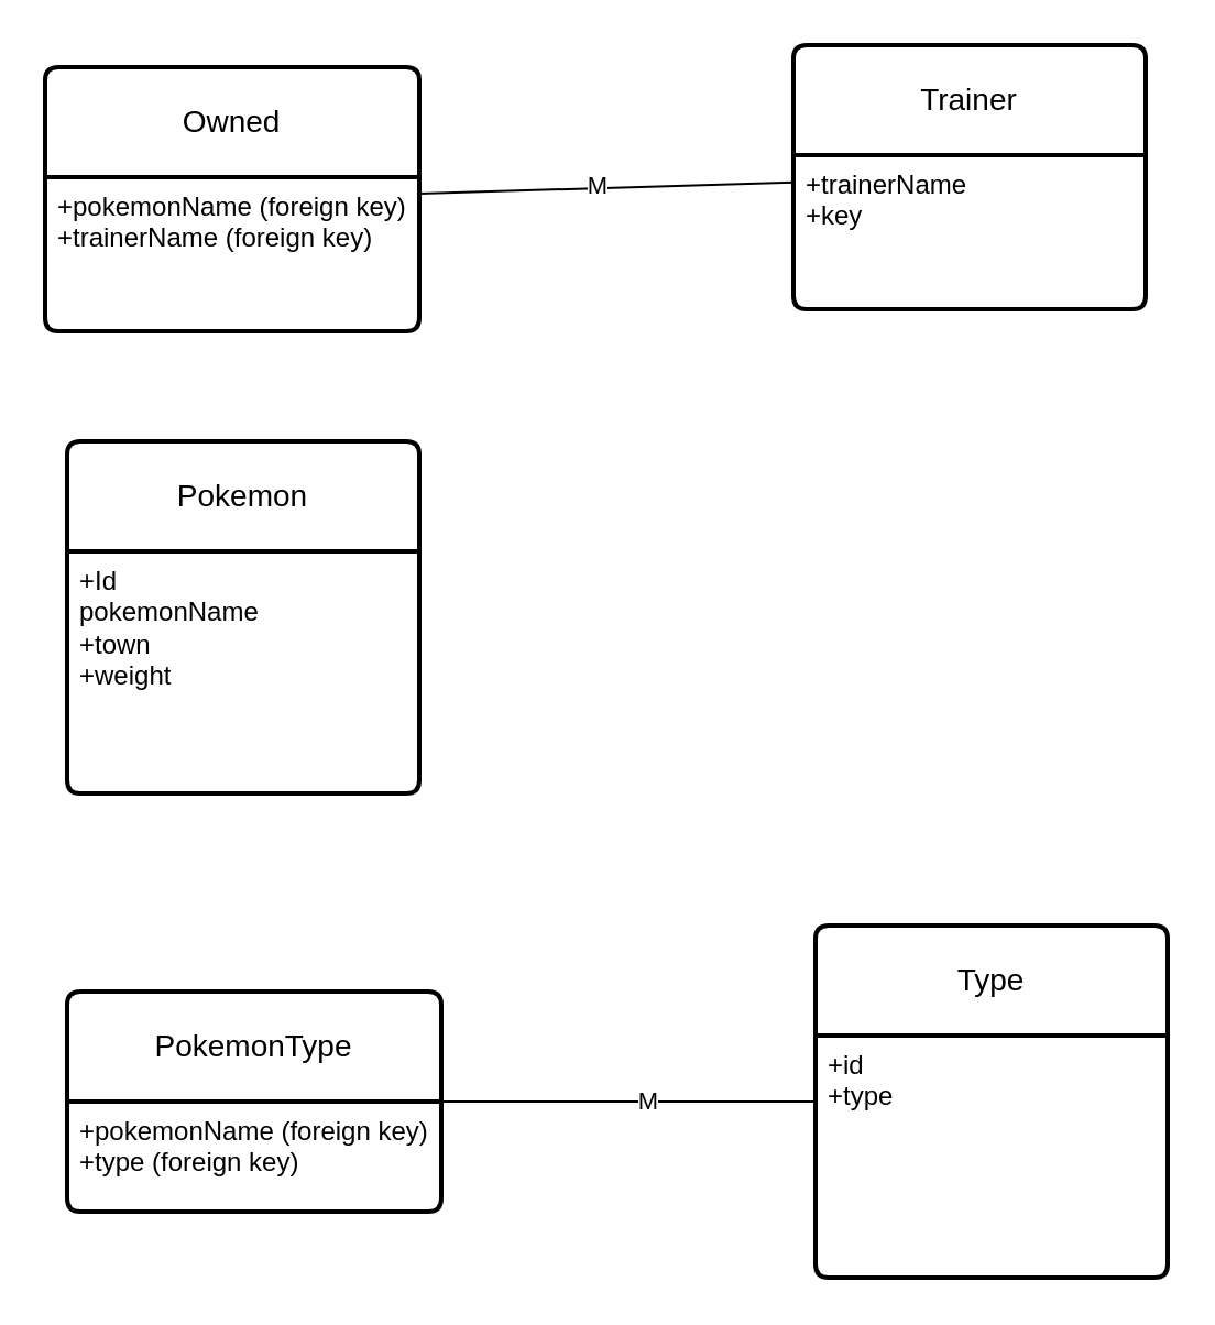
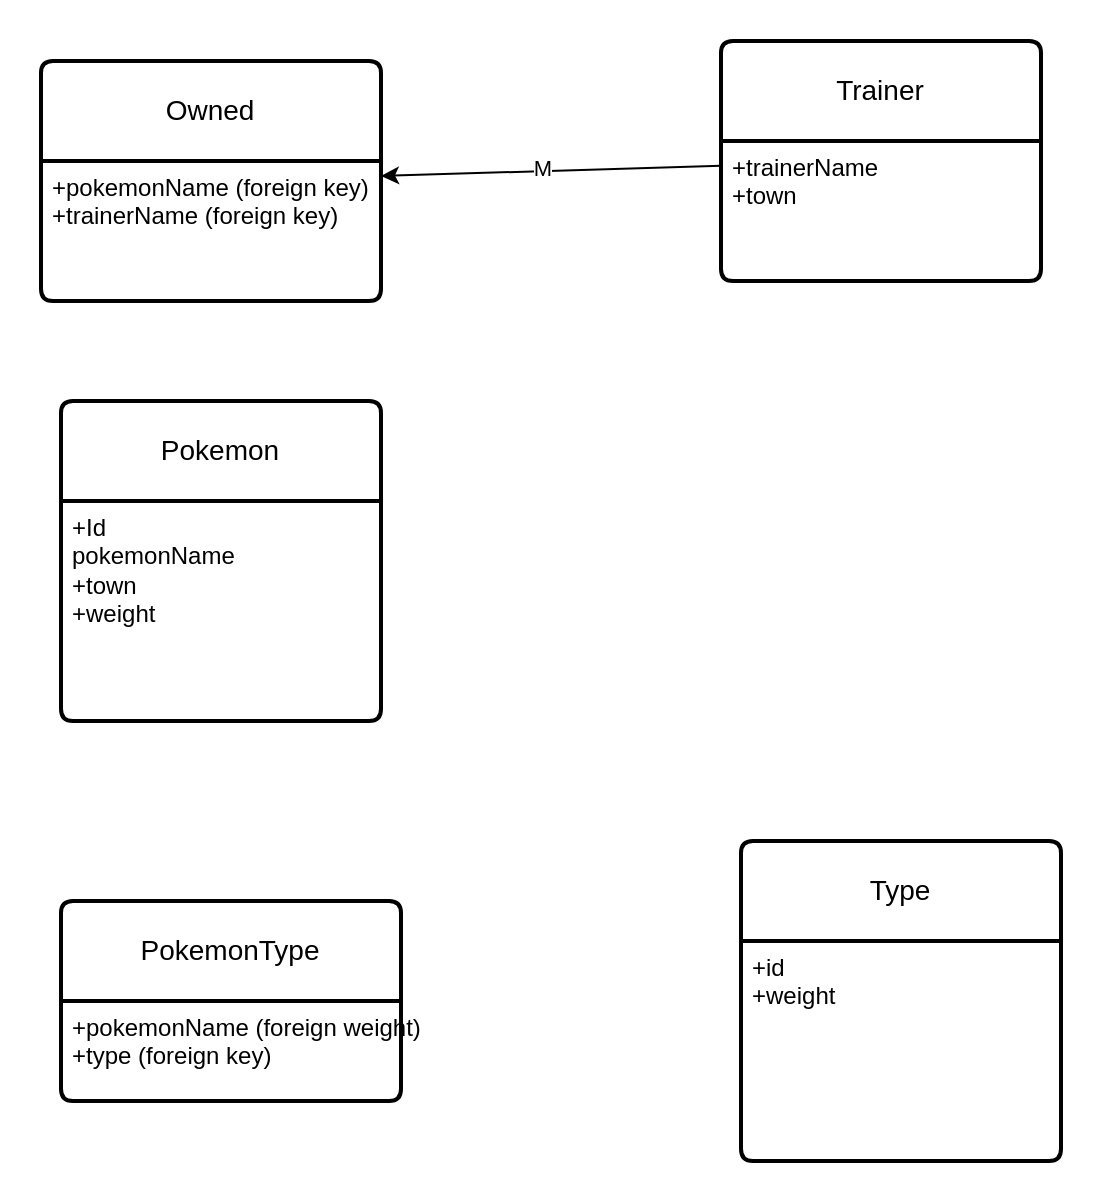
  <mxCell id="0" />
  <mxCell id="1" parent="0" />
  <mxCell id="2" value="Pokemon" style="swimlane;childLayout=stackLayout;horizontal=1;startSize=50;horizontalStack=0;rounded=1;fontSize=14;fontStyle=0;strokeWidth=2;resizeParent=0;resizeLast=1;shadow=0;dashed=0;align=center;arcSize=4;whiteSpace=wrap;html=1;" parent="1" vertex="1"><mxGeometry x="30" y="200" width="160" height="160" as="geometry" /></mxCell>
  <mxCell id="3" value="+Id&lt;br&gt;&lt;div&gt;pokemonName&lt;/div&gt;&lt;div&gt;+town&lt;/div&gt;&lt;div&gt;+weight&lt;/div&gt;" style="align=left;strokeColor=none;fillColor=none;spacingLeft=4;fontSize=12;verticalAlign=top;resizable=0;rotatable=0;part=1;html=1;" parent="2" vertex="1"><mxGeometry y="50" width="160" height="110" as="geometry" /></mxCell>
  <mxCell id="4" value="Owned" style="swimlane;childLayout=stackLayout;horizontal=1;startSize=50;horizontalStack=0;rounded=1;fontSize=14;fontStyle=0;strokeWidth=2;resizeParent=0;resizeLast=1;shadow=0;dashed=0;align=center;arcSize=4;whiteSpace=wrap;html=1;" parent="1" vertex="1"><mxGeometry x="20" y="30" width="170" height="120" as="geometry" /></mxCell>
  <mxCell id="5" value="+pokemonName (foreign key)&lt;div&gt;+trainerName&amp;nbsp;&lt;span style=&quot;background-color: initial;&quot;&gt;(foreign key)&lt;/span&gt;&lt;/div&gt;" style="align=left;strokeColor=none;fillColor=none;spacingLeft=4;fontSize=12;verticalAlign=top;resizable=0;rotatable=0;part=1;html=1;" parent="4" vertex="1"><mxGeometry y="50" width="170" height="70" as="geometry" /></mxCell>
  <mxCell id="6" value="Trainer" style="swimlane;childLayout=stackLayout;horizontal=1;startSize=50;horizontalStack=0;rounded=1;fontSize=14;fontStyle=0;strokeWidth=2;resizeParent=0;resizeLast=1;shadow=0;dashed=0;align=center;arcSize=4;whiteSpace=wrap;html=1;" parent="1" vertex="1"><mxGeometry x="360" y="20" width="160" height="120" as="geometry" /></mxCell>
- <mxCell id="7" value="&lt;div&gt;+&lt;span style=&quot;background-color: initial;&quot;&gt;trainerName&lt;/span&gt;&lt;/div&gt;&lt;div&gt;&lt;span style=&quot;background-color: initial;&quot;&gt;+key&lt;/span&gt;&lt;/div&gt;" style="align=left;strokeColor=none;fillColor=none;spacingLeft=4;fontSize=12;verticalAlign=top;resizable=0;rotatable=0;part=1;html=1;" parent="6" vertex="1"><mxGeometry y="50" width="160" height="70" as="geometry" /></mxCell>
+ <mxCell id="7" value="&lt;div&gt;+&lt;span style=&quot;background-color: initial;&quot;&gt;trainerName&lt;/span&gt;&lt;/div&gt;&lt;div&gt;&lt;span style=&quot;background-color: initial;&quot;&gt;+town&lt;/span&gt;&lt;/div&gt;" style="align=left;strokeColor=none;fillColor=none;spacingLeft=4;fontSize=12;verticalAlign=top;resizable=0;rotatable=0;part=1;html=1;" parent="6" vertex="1"><mxGeometry y="50" width="160" height="70" as="geometry" /></mxCell>
  <mxCell id="8" value="Type" style="swimlane;childLayout=stackLayout;horizontal=1;startSize=50;horizontalStack=0;rounded=1;fontSize=14;fontStyle=0;strokeWidth=2;resizeParent=0;resizeLast=1;shadow=0;dashed=0;align=center;arcSize=4;whiteSpace=wrap;html=1;" vertex="1" parent="1"><mxGeometry x="370" y="420" width="160" height="160" as="geometry" /></mxCell>
- <mxCell id="9" value="+id&lt;div&gt;+type&lt;/div&gt;" style="align=left;strokeColor=none;fillColor=none;spacingLeft=4;fontSize=12;verticalAlign=top;resizable=0;rotatable=0;part=1;html=1;" vertex="1" parent="8"><mxGeometry y="50" width="160" height="110" as="geometry" /></mxCell>
- <mxCell id="10" value="" style="endArrow=none;html=1;rounded=0;" edge="1" parent="1" source="6" target="4"><mxGeometry width="50" height="50" relative="1" as="geometry"><mxPoint x="272" y="130.5" as="sourcePoint" /><mxPoint x="270" y="29.5" as="targetPoint" /></mxGeometry></mxCell>
+ <mxCell id="9" value="+id&lt;div&gt;+weight&lt;/div&gt;" style="align=left;strokeColor=none;fillColor=none;spacingLeft=4;fontSize=12;verticalAlign=top;resizable=0;rotatable=0;part=1;html=1;" vertex="1" parent="8"><mxGeometry y="50" width="160" height="110" as="geometry" /></mxCell>
+ <mxCell id="10" value="" style="endArrow=classic;html=1;rounded=0;" edge="1" parent="1" source="6" target="4"><mxGeometry width="50" height="50" relative="1" as="geometry"><mxPoint x="272" y="130.5" as="sourcePoint" /><mxPoint x="270" y="29.5" as="targetPoint" /></mxGeometry></mxCell>
  <mxCell id="11" value="M" style="edgeLabel;html=1;align=center;verticalAlign=middle;resizable=0;points=[];" vertex="1" connectable="0" parent="10"><mxGeometry x="0.05" y="-2" relative="1" as="geometry"><mxPoint as="offset" /></mxGeometry></mxCell>
  <mxCell id="12" value="PokemonType" style="swimlane;childLayout=stackLayout;horizontal=1;startSize=50;horizontalStack=0;rounded=1;fontSize=14;fontStyle=0;strokeWidth=2;resizeParent=0;resizeLast=1;shadow=0;dashed=0;align=center;arcSize=4;whiteSpace=wrap;html=1;" vertex="1" parent="1"><mxGeometry x="30" y="450" width="170" height="100" as="geometry" /></mxCell>
- <mxCell id="13" value="+pokemonName (foreign key)&lt;div&gt;&lt;span style=&quot;background-color: initial;&quot;&gt;+type&amp;nbsp;&lt;/span&gt;&lt;span style=&quot;background-color: initial;&quot;&gt;(foreign key)&lt;/span&gt;&lt;/div&gt;" style="align=left;strokeColor=none;fillColor=none;spacingLeft=4;fontSize=12;verticalAlign=top;resizable=0;rotatable=0;part=1;html=1;" vertex="1" parent="12"><mxGeometry y="50" width="170" height="50" as="geometry" /></mxCell>
- <mxCell id="14" value="" style="endArrow=none;html=1;rounded=0;" edge="1" parent="1" source="12" target="8"><mxGeometry width="50" height="50" relative="1" as="geometry"><mxPoint x="270" y="520" as="sourcePoint" /><mxPoint x="320" y="470" as="targetPoint" /></mxGeometry></mxCell>
- <mxCell id="15" value="M" style="edgeLabel;html=1;align=center;verticalAlign=middle;resizable=0;points=[];" vertex="1" connectable="0" parent="14"><mxGeometry x="0.091" y="1" relative="1" as="geometry"><mxPoint as="offset" /></mxGeometry></mxCell>
+ <mxCell id="13" value="+pokemonName (foreign weight)&lt;div&gt;&lt;span style=&quot;background-color: initial;&quot;&gt;+type&amp;nbsp;&lt;/span&gt;&lt;span style=&quot;background-color: initial;&quot;&gt;(foreign key)&lt;/span&gt;&lt;/div&gt;" style="align=left;strokeColor=none;fillColor=none;spacingLeft=4;fontSize=12;verticalAlign=top;resizable=0;rotatable=0;part=1;html=1;" vertex="1" parent="12"><mxGeometry y="50" width="170" height="50" as="geometry" /></mxCell>
